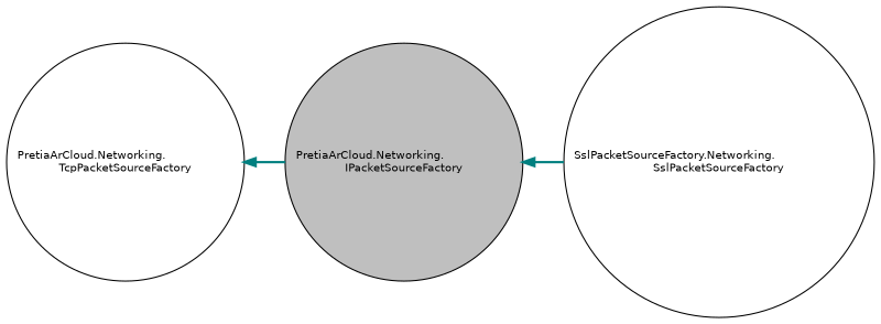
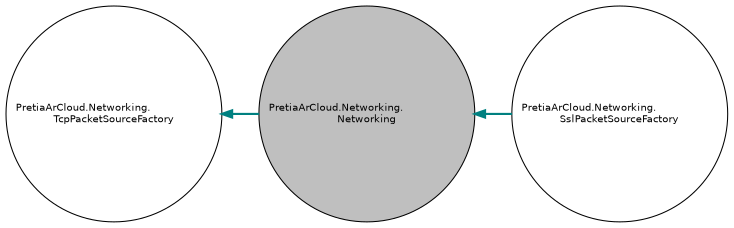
  digraph {
    rankdir=LR
    node [color=black fillcolor=white fontname=Helvetica fontsize=10 shape=circle style=filled]
    edge [color=teal dir=back fontname=Helvetica fontsize=10 labelfontname=Helvetica labelfontsize=10 style=bold]
-   n1 [fillcolor=grey75 fontcolor=black height=0.2 label="PretiaArCloud.Networking.\lIPacketSourceFactory" width=0.4]
-   n2 [height=0.2 label="SslPacketSourceFactory.Networking.\lSslPacketSourceFactory" width=0.4]
+   n1 [fillcolor=grey75 fontcolor=black height=0.2 label="PretiaArCloud.Networking.\lNetworking" width=0.4]
+   n2 [height=0.2 label="PretiaArCloud.Networking.\lSslPacketSourceFactory" width=0.4]
    n3 [height=0.2 label="PretiaArCloud.Networking.\lTcpPacketSourceFactory" width=0.4]
    n1 -> n2
    n3 -> n1
  }
